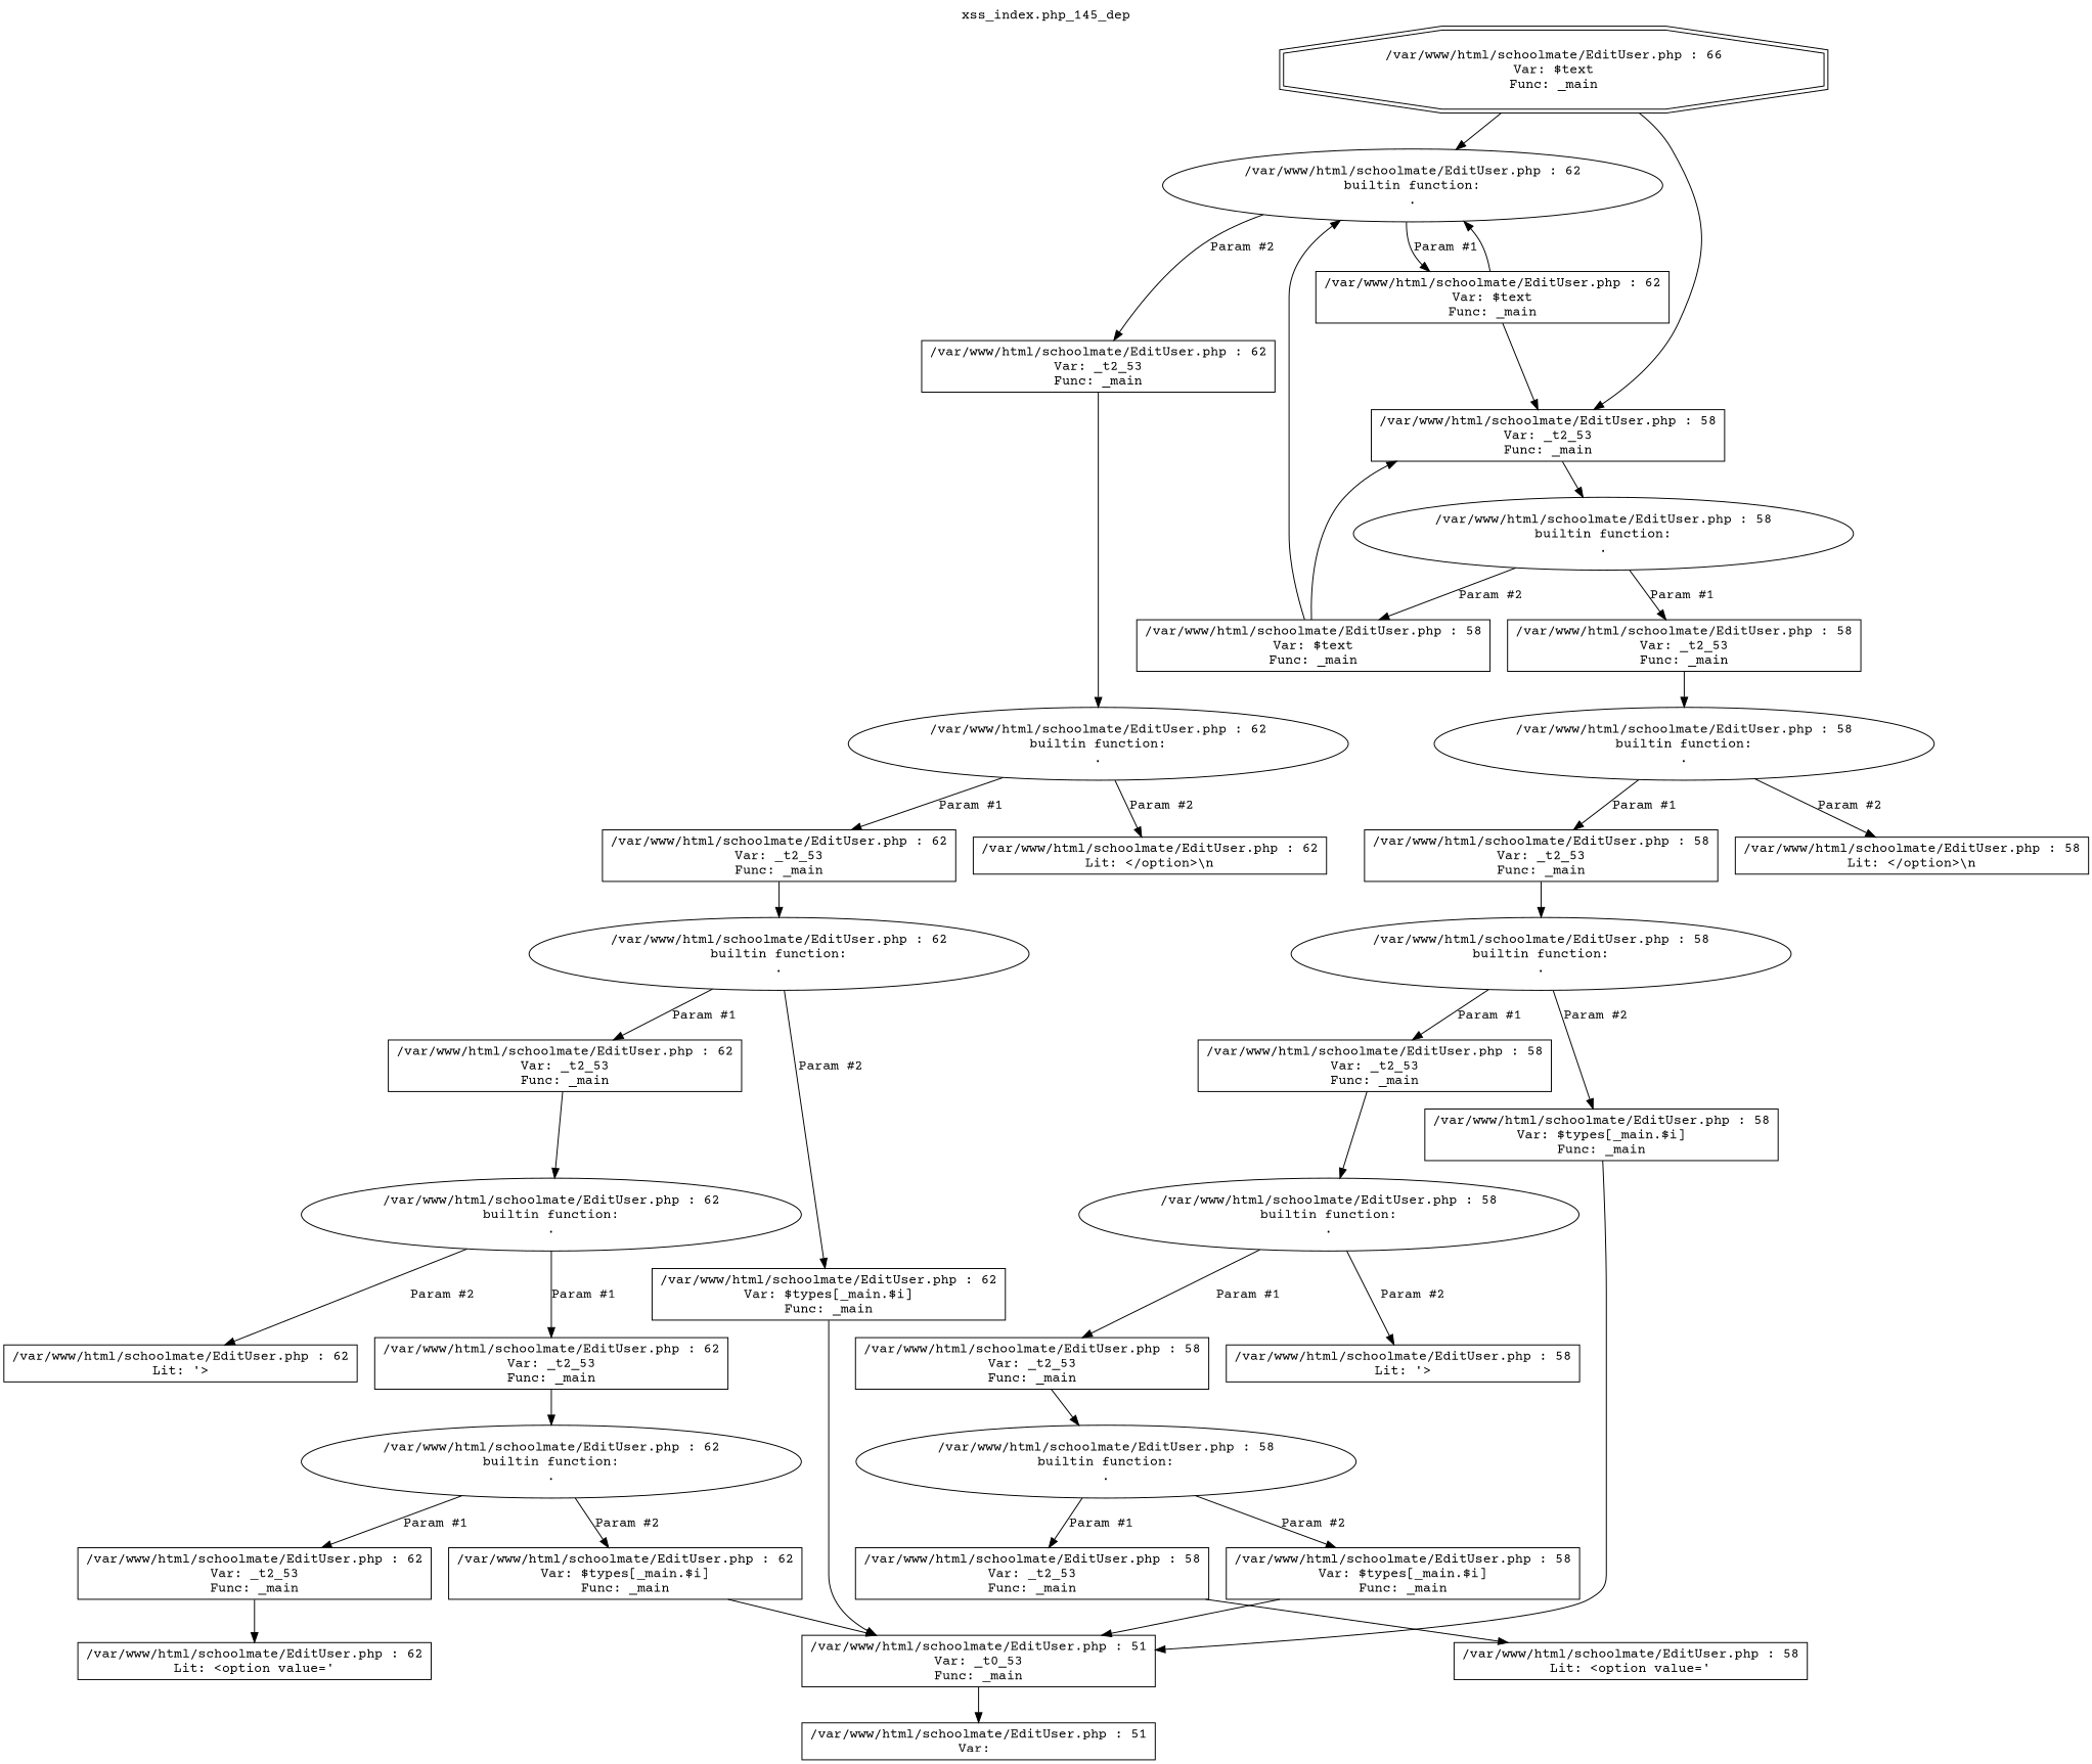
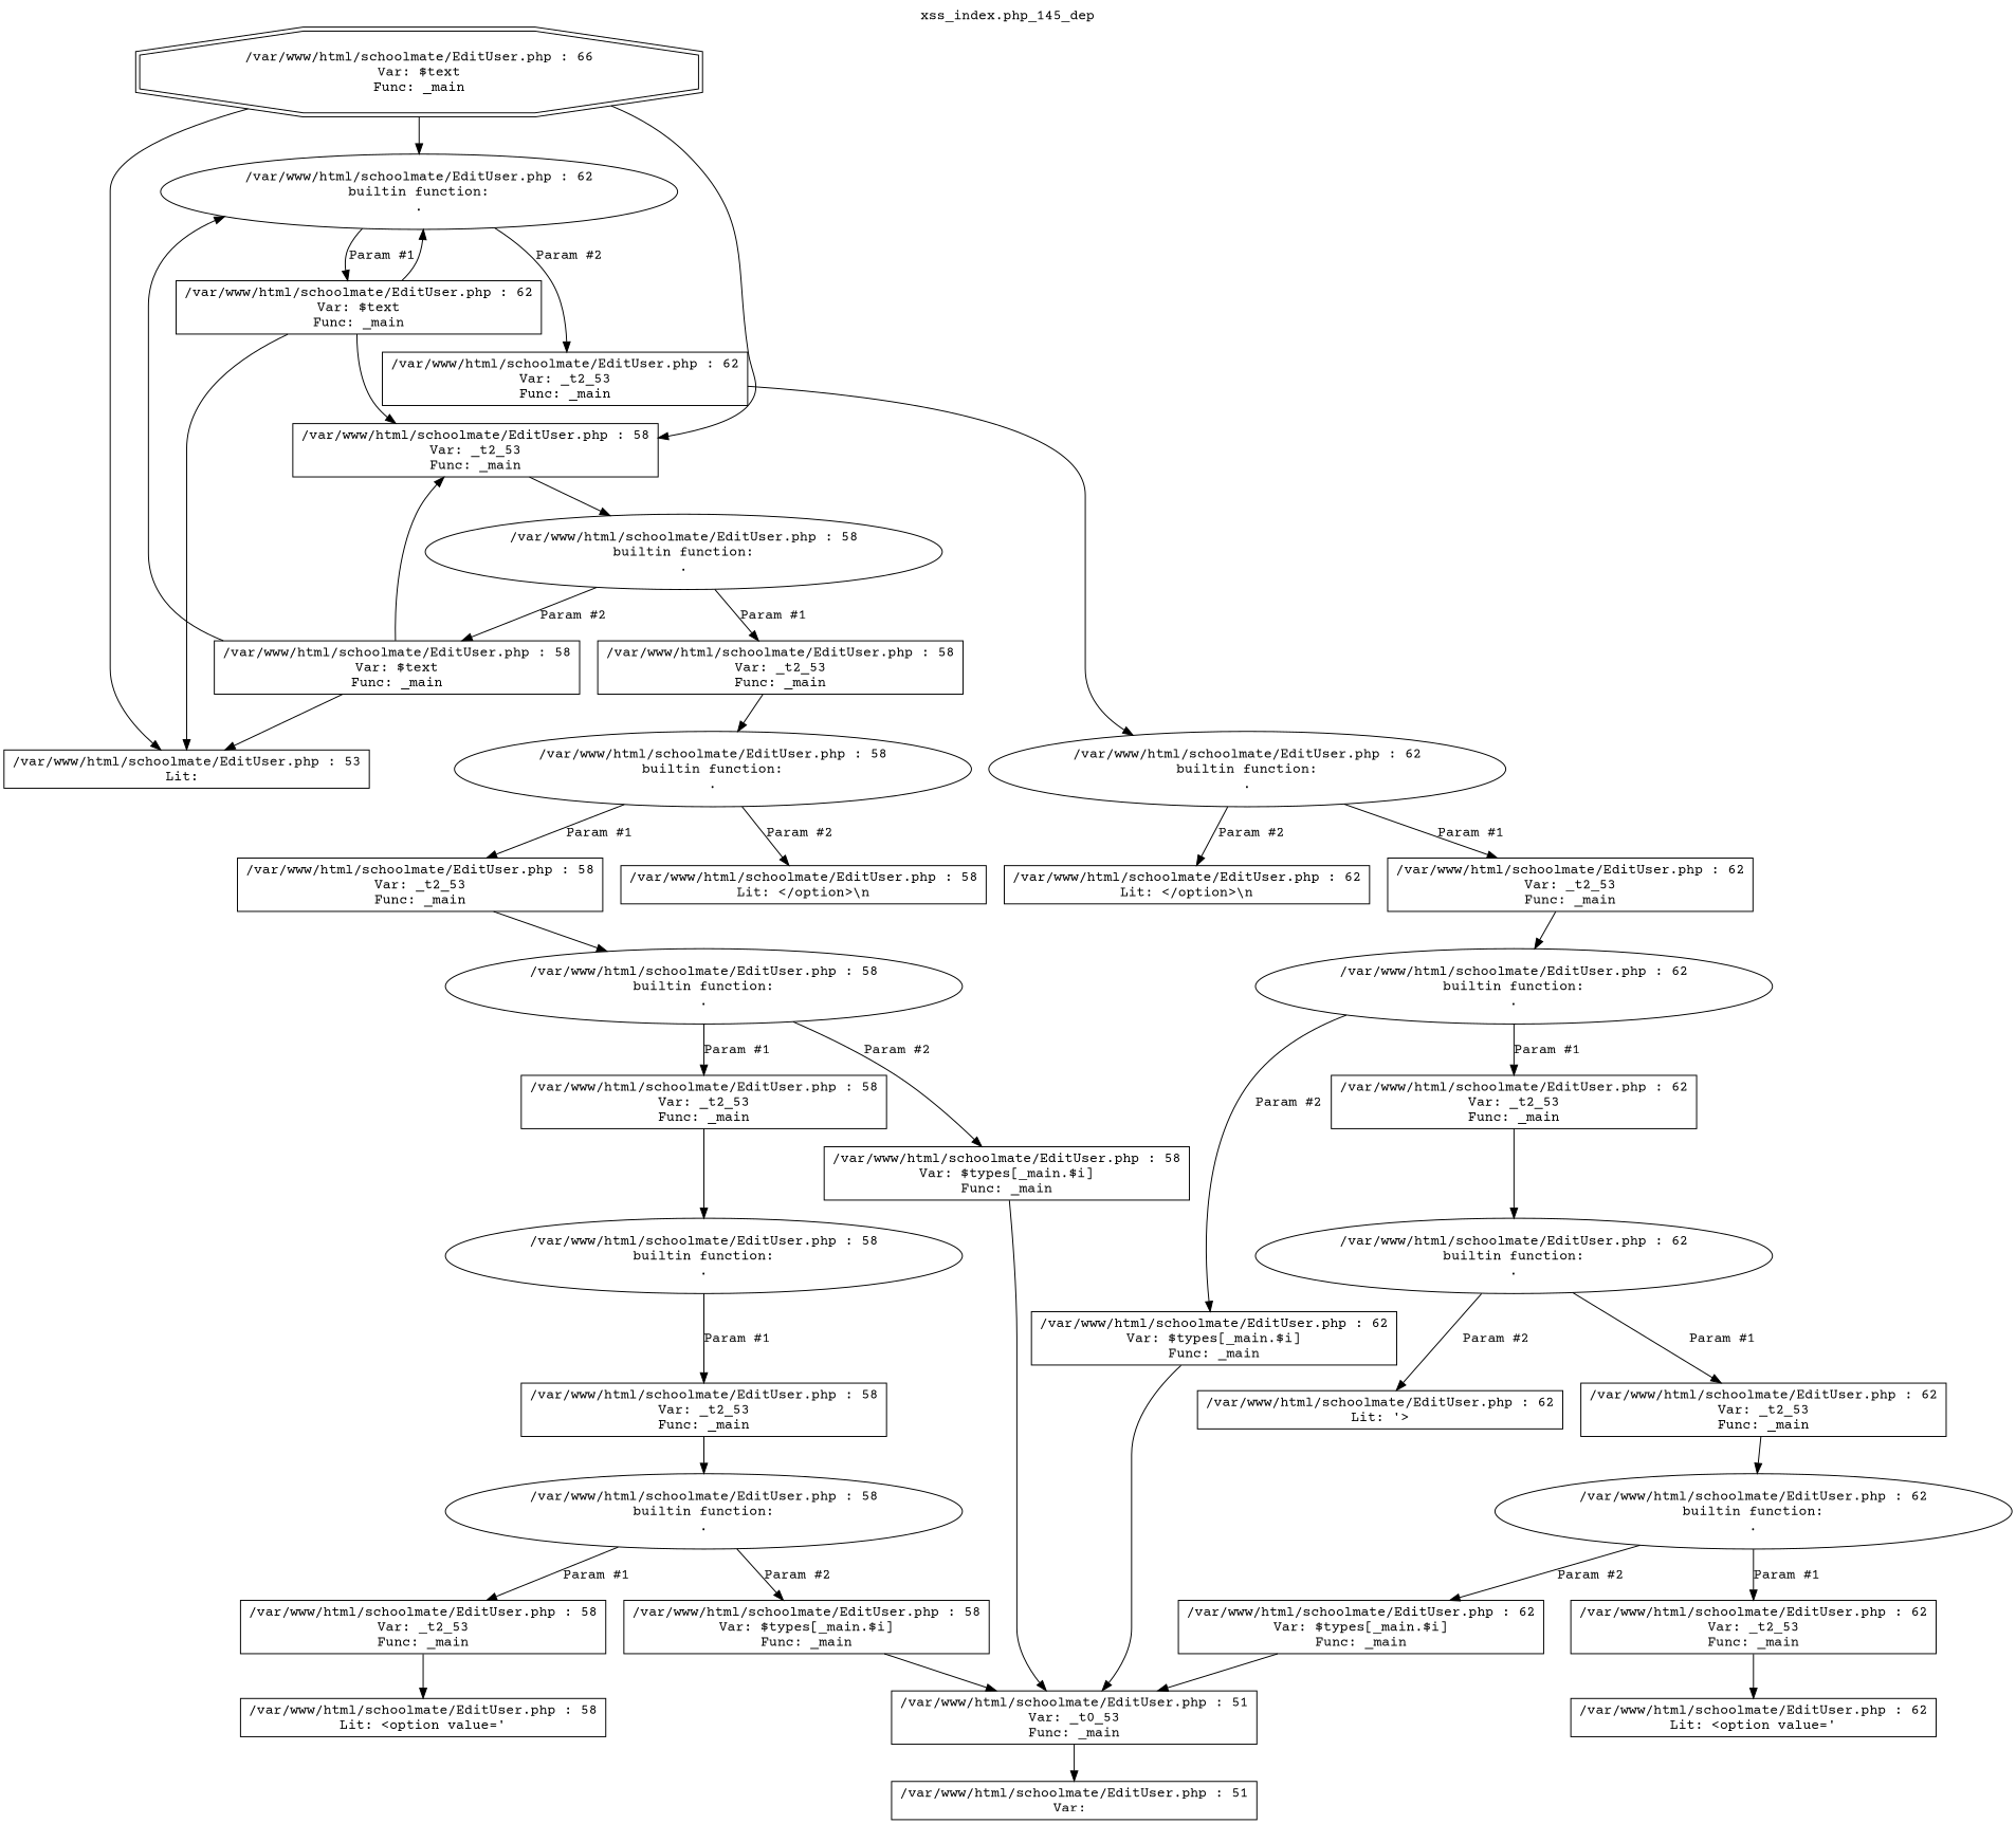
  digraph {
    fontname="Courier Prime"
    label="xss_index.php_145_dep"
    labelloc=t
    node [fontname="Courier Prime" shape=box]
    edge [fontname="Courier Prime"]
    n1 [label="/var/www/html/schoolmate/EditUser.php : 66\nVar: $text\nFunc: _main\n" shape=doubleoctagon]
    n2 [label="/var/www/html/schoolmate/EditUser.php : 62\nbuiltin function:\n.\n" shape=ellipse]
+   n3 [label="/var/www/html/schoolmate/EditUser.php : 53\nLit: \n"]
    n4 [label="/var/www/html/schoolmate/EditUser.php : 58\nVar: _t2_53\nFunc: _main\n"]
    n5 [label="/var/www/html/schoolmate/EditUser.php : 62\nVar: $text\nFunc: _main\n"]
    n6 [label="/var/www/html/schoolmate/EditUser.php : 62\nVar: _t2_53\nFunc: _main\n"]
    n7 [label="/var/www/html/schoolmate/EditUser.php : 58\nbuiltin function:\n.\n" shape=ellipse]
    n8 [label="/var/www/html/schoolmate/EditUser.php : 62\nbuiltin function:\n.\n" shape=ellipse]
    n9 [label="/var/www/html/schoolmate/EditUser.php : 58\nVar: _t2_53\nFunc: _main\n"]
    n10 [label="/var/www/html/schoolmate/EditUser.php : 58\nVar: $text\nFunc: _main\n"]
    n11 [label="/var/www/html/schoolmate/EditUser.php : 58\nbuiltin function:\n.\n" shape=ellipse]
    n12 [label="/var/www/html/schoolmate/EditUser.php : 58\nVar: _t2_53\nFunc: _main\n"]
    n13 [label="/var/www/html/schoolmate/EditUser.php : 58\nLit: </option>\\n\n"]
    n14 [label="/var/www/html/schoolmate/EditUser.php : 58\nbuiltin function:\n.\n" shape=ellipse]
    n15 [label="/var/www/html/schoolmate/EditUser.php : 58\nVar: _t2_53\nFunc: _main\n"]
    n16 [label="/var/www/html/schoolmate/EditUser.php : 58\nVar: $types[_main.$i]\nFunc: _main\n"]
    n17 [label="/var/www/html/schoolmate/EditUser.php : 58\nbuiltin function:\n.\n" shape=ellipse]
    n18 [label="/var/www/html/schoolmate/EditUser.php : 51\nVar: _t0_53\nFunc: _main\n"]
    n19 [label="/var/www/html/schoolmate/EditUser.php : 58\nVar: _t2_53\nFunc: _main\n"]
-   n20 [label="/var/www/html/schoolmate/EditUser.php : 58\nLit: '>\n"]
    n21 [label="/var/www/html/schoolmate/EditUser.php : 58\nbuiltin function:\n.\n" shape=ellipse]
    n22 [label="/var/www/html/schoolmate/EditUser.php : 58\nVar: _t2_53\nFunc: _main\n"]
    n23 [label="/var/www/html/schoolmate/EditUser.php : 58\nVar: $types[_main.$i]\nFunc: _main\n"]
    n24 [label="/var/www/html/schoolmate/EditUser.php : 58\nLit: <option value='\n"]
    n25 [label="/var/www/html/schoolmate/EditUser.php : 51\nVar: \n"]
    n26 [label="/var/www/html/schoolmate/EditUser.php : 62\nVar: _t2_53\nFunc: _main\n"]
    n27 [label="/var/www/html/schoolmate/EditUser.php : 62\nLit: </option>\\n\n"]
    n28 [label="/var/www/html/schoolmate/EditUser.php : 62\nbuiltin function:\n.\n" shape=ellipse]
    n29 [label="/var/www/html/schoolmate/EditUser.php : 62\nVar: _t2_53\nFunc: _main\n"]
    n30 [label="/var/www/html/schoolmate/EditUser.php : 62\nVar: $types[_main.$i]\nFunc: _main\n"]
    n31 [label="/var/www/html/schoolmate/EditUser.php : 62\nbuiltin function:\n.\n" shape=ellipse]
    n32 [label="/var/www/html/schoolmate/EditUser.php : 62\nVar: _t2_53\nFunc: _main\n"]
    n33 [label="/var/www/html/schoolmate/EditUser.php : 62\nLit: '>\n"]
    n34 [label="/var/www/html/schoolmate/EditUser.php : 62\nbuiltin function:\n.\n" shape=ellipse]
    n35 [label="/var/www/html/schoolmate/EditUser.php : 62\nVar: _t2_53\nFunc: _main\n"]
    n36 [label="/var/www/html/schoolmate/EditUser.php : 62\nVar: $types[_main.$i]\nFunc: _main\n"]
    n37 [label="/var/www/html/schoolmate/EditUser.php : 62\nLit: <option value='\n"]
    n1 -> n2
+   n1 -> n3
    n1 -> n4
    n2 -> n5 [label="Param #1"]
    n2 -> n6 [label="Param #2"]
    n4 -> n7
    n5 -> n2
+   n5 -> n3
    n5 -> n4
    n6 -> n8
    n7 -> n9 [label="Param #1"]
    n7 -> n10 [label="Param #2"]
    n8 -> n26 [label="Param #1"]
    n8 -> n27 [label="Param #2"]
    n9 -> n11
    n10 -> n2
+   n10 -> n3
    n10 -> n4
    n11 -> n12 [label="Param #1"]
    n11 -> n13 [label="Param #2"]
    n12 -> n14
    n14 -> n15 [label="Param #1"]
    n14 -> n16 [label="Param #2"]
    n15 -> n17
    n16 -> n18
    n17 -> n19 [label="Param #1"]
-   n17 -> n20 [label="Param #2"]
    n18 -> n25
    n19 -> n21
    n21 -> n22 [label="Param #1"]
    n21 -> n23 [label="Param #2"]
    n22 -> n24
    n23 -> n18
    n26 -> n28
    n28 -> n29 [label="Param #1"]
    n28 -> n30 [label="Param #2"]
    n29 -> n31
    n30 -> n18
    n31 -> n32 [label="Param #1"]
    n31 -> n33 [label="Param #2"]
    n32 -> n34
    n34 -> n35 [label="Param #1"]
    n34 -> n36 [label="Param #2"]
    n35 -> n37
    n36 -> n18
  }
